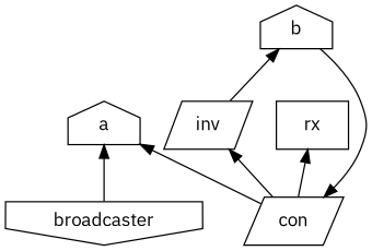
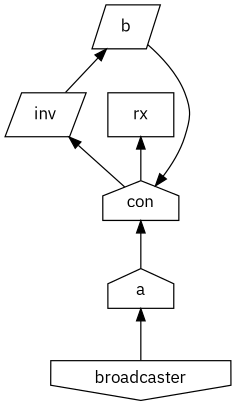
  digraph {
    fontname="IBM Plex Sans"
    rankdir=BT
    node [fontname="IBM Plex Sans" shape=house]
    edge [fontname="IBM Plex Sans"]
    broadcaster [shape=invhouse]
    a
-   con [shape=parallelogram]
+   con
    inv [shape=parallelogram]
-   b
+   b [shape=parallelogram]
    rx [shape=rectangle]
    broadcaster -> a
-   con -> a
+   a -> con
    con -> inv
    con -> rx
    inv -> b
    b -> con
  }
